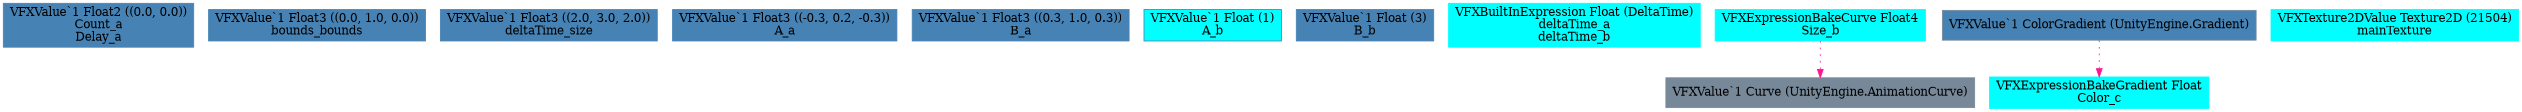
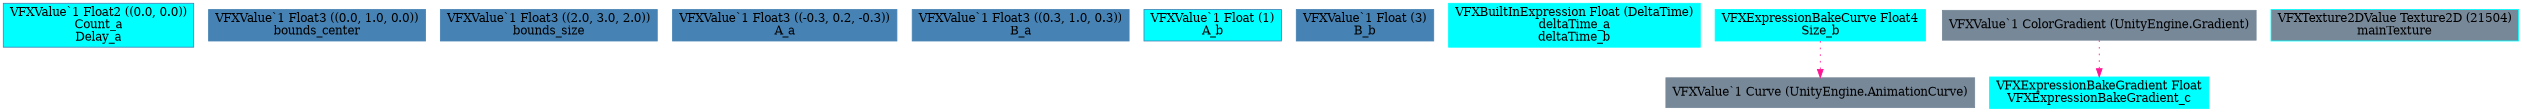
  digraph {
    node [color=steelblue shape=box style=filled]
    edge [color=deeppink style=dotted]
-   n1 [label="VFXValue`1 Float2 ((0.0, 0.0))\nCount_a\nDelay_a"]
-   n2 [label="VFXValue`1 Float3 ((0.0, 1.0, 0.0))\nbounds_bounds"]
-   n3 [label="VFXValue`1 Float3 ((2.0, 3.0, 2.0))\ndeltaTime_size"]
+   n1 [label="VFXValue`1 Float2 ((0.0, 0.0))\nCount_a\nDelay_a" fillcolor=cyan]
+   n2 [label="VFXValue`1 Float3 ((0.0, 1.0, 0.0))\nbounds_center"]
+   n3 [label="VFXValue`1 Float3 ((2.0, 3.0, 2.0))\nbounds_size"]
    n4 [label="VFXValue`1 Float3 ((-0.3, 0.2, -0.3))\nA_a"]
    n5 [label="VFXValue`1 Float3 ((0.3, 1.0, 0.3))\nB_a"]
    n6 [fillcolor=cyan label="VFXValue`1 Float (1)\nA_b"]
    n7 [label="VFXValue`1 Float (3)\nB_b"]
    n8 [color=cyan label="VFXBuiltInExpression Float (DeltaTime)\ndeltaTime_a\ndeltaTime_b"]
    n9 [color=cyan label="VFXExpressionBakeCurve Float4\nSize_b"]
    n10 [color=lightslategray label="VFXValue`1 Curve (UnityEngine.AnimationCurve)"]
-   n11 [color=cyan label="VFXExpressionBakeGradient Float\nColor_c"]
-   n12 [color=lightslategray label="VFXValue`1 ColorGradient (UnityEngine.Gradient)" fillcolor=steelblue]
-   n13 [color=cyan label="VFXTexture2DValue Texture2D (21504)\nmainTexture"]
+   n11 [color=cyan label="VFXExpressionBakeGradient Float\nVFXExpressionBakeGradient_c"]
+   n12 [color=lightslategray label="VFXValue`1 ColorGradient (UnityEngine.Gradient)"]
+   n13 [color=cyan label="VFXTexture2DValue Texture2D (21504)\nmainTexture" fillcolor=lightslategray]
    n9 -> n10
    n12 -> n11
  }
